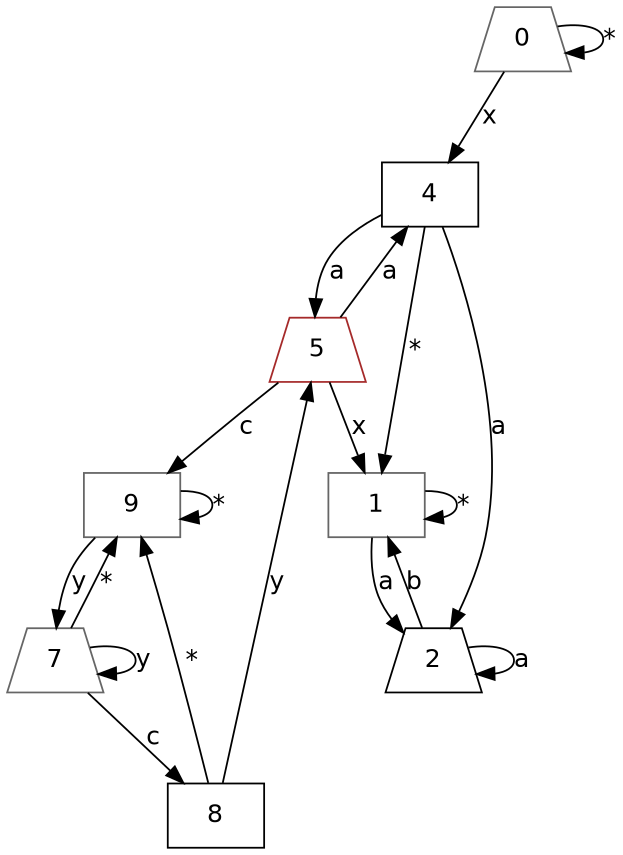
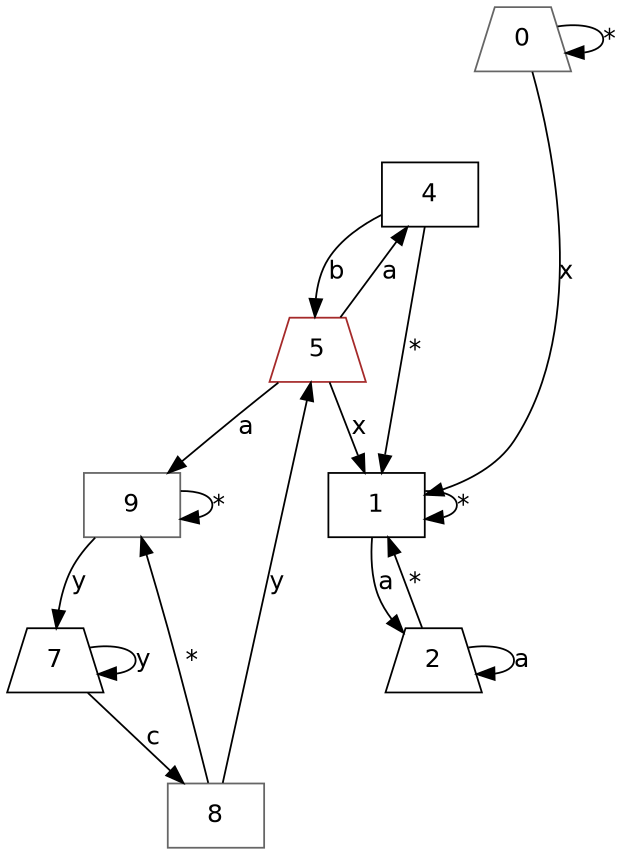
  digraph {
    fontname="DejaVu Sans"
    node [color=black fontname="DejaVu Sans" shape=trapezium]
    edge [fontname="DejaVu Sans"]
    0 [color=gray40]
-   1 [color=gray40 shape=box]
+   1 [shape=box]
    2
    4 [shape=box]
    5 [color=brown]
    n6 [color=gray40 label=9 shape=box]
-   7 [color=gray40]
-   8 [shape=box]
+   7
+   8 [color=gray40 shape=box]
    0 -> 0 [label="*"]
-   0 -> 4 [label=x]
+   0 -> 1 [label=x]
    1 -> 1 [label="*"]
    1 -> 2 [label=a]
-   2 -> 1 [label=b]
+   2 -> 1 [label="*"]
    2 -> 2 [label=a]
    4 -> 1 [label="*"]
-   4 -> 2 [label=a]
-   4 -> 5 [label=a]
+   4 -> 5 [label=b]
    5 -> 1 [label=x]
    5 -> 4 [label=a]
-   5 -> n6 [label=c]
+   5 -> n6 [label=a]
    n6 -> n6 [label="*"]
    n6 -> 7 [label=y]
-   7 -> n6 [label="*"]
    7 -> 7 [label=y]
    7 -> 8 [label=c]
    8 -> 5 [label=y]
    8 -> n6 [label="*"]
  }
